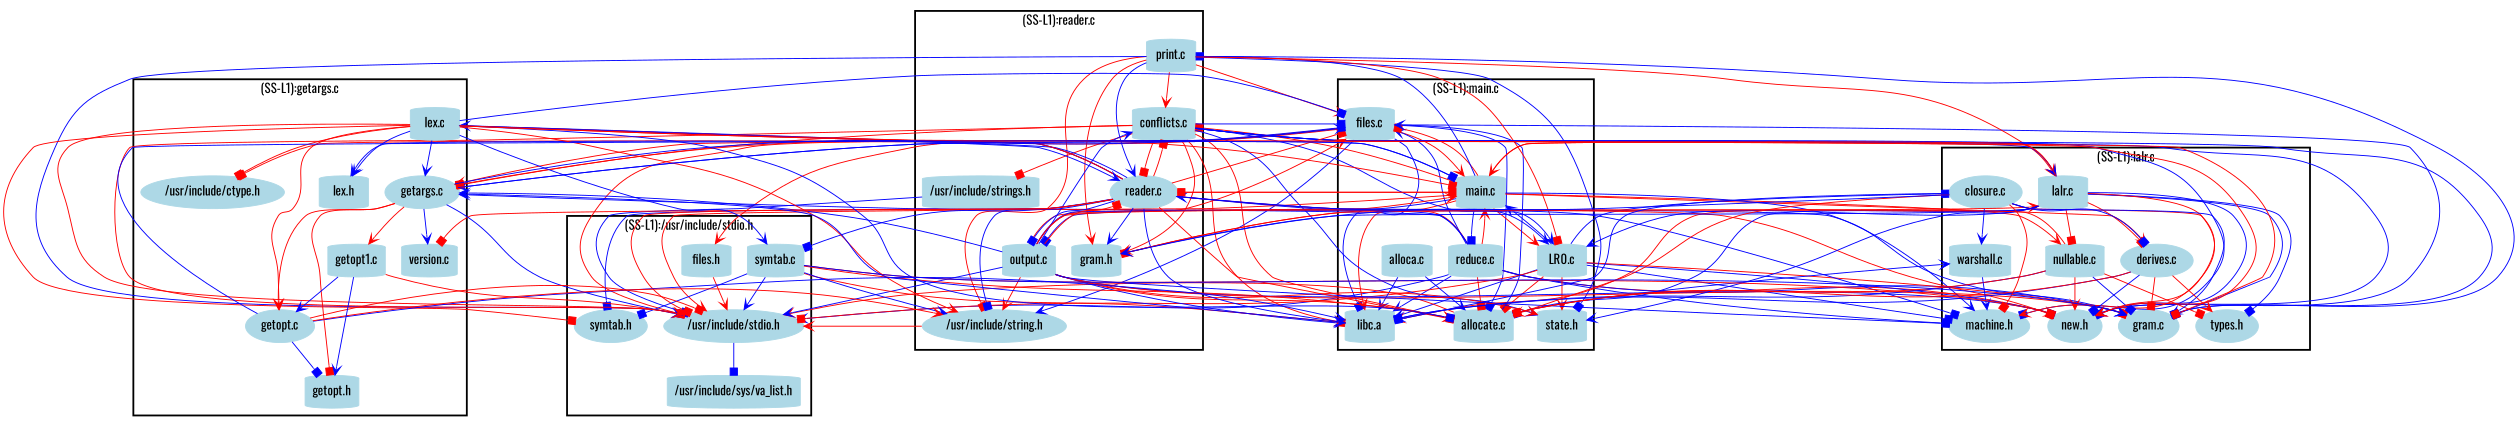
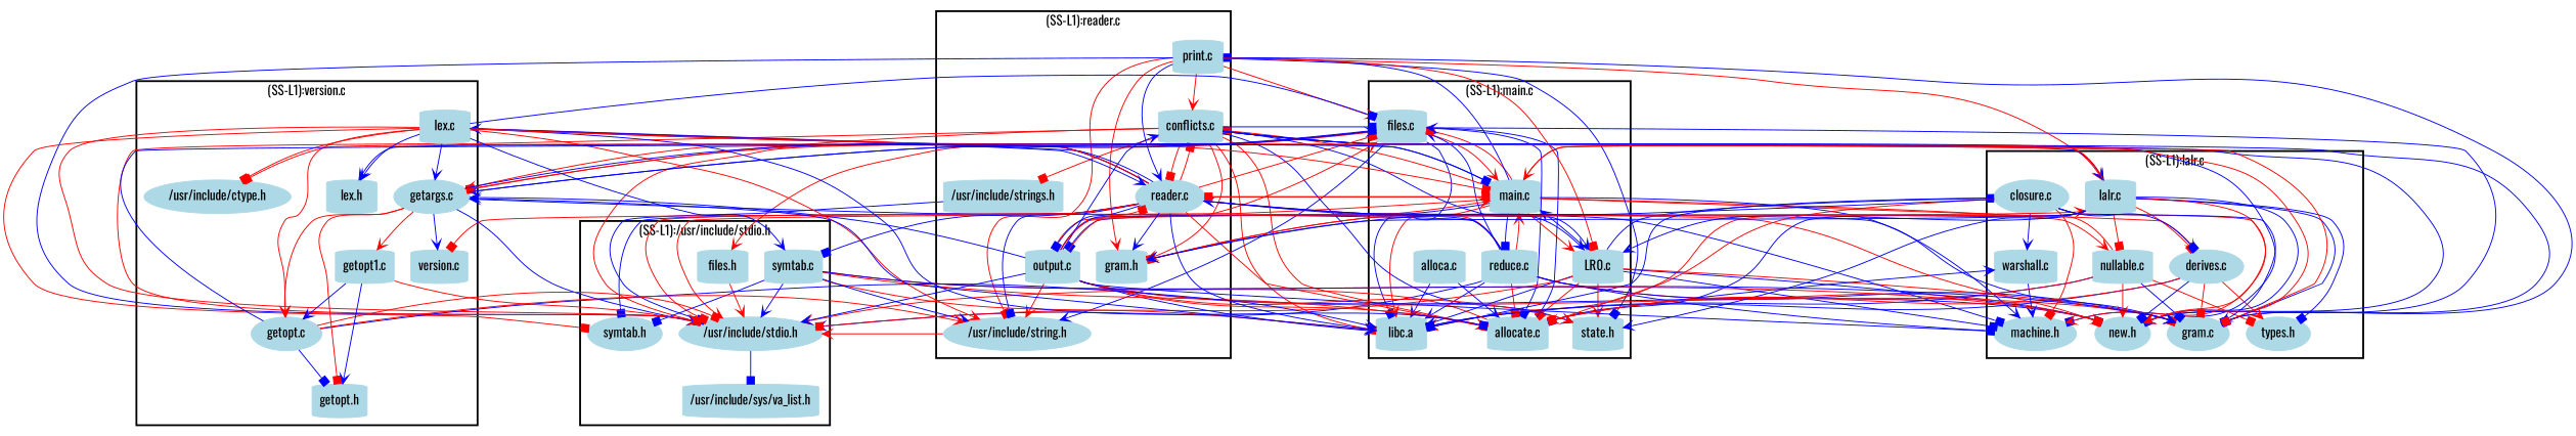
  digraph {
    fontname=Oswald
    node [color=lightblue fontcolor=black fontname=Oswald shape=cylinder style=filled]
    edge [arrowhead=vee color=blue font=6 fontname=Oswald]
    n1 [label="files.c"]
    n2 [label="libc.a"]
    n3 [label="reduce.c"]
    n4 [label="main.c"]
    n5 [label="state.h"]
    n6 [label="LR0.c"]
    n7 [label="alloca.c"]
    n8 [label="allocate.c"]
    n9 [label="gram.h"]
    n10 [label="print.c"]
    n11 [label="/usr/include/strings.h"]
    n12 [label="conflicts.c"]
    n13 [label="/usr/include/string.h" shape=ellipse]
    n14 [label="output.c"]
    n15 [label="reader.c" shape=ellipse]
    n16 [label="new.h" shape=ellipse]
    n17 [label="gram.c" shape=ellipse]
    n18 [label="lalr.c"]
    n19 [label="nullable.c"]
    n20 [label="derives.c" shape=ellipse]
    n21 [label="types.h" shape=ellipse]
    n22 [label="warshall.c"]
    n23 [label="closure.c" shape=ellipse]
    n24 [label="machine.h" shape=ellipse]
    n25 [label="symtab.c"]
    n26 [label="symtab.h" shape=ellipse]
    n27 [label="/usr/include/stdio.h" shape=ellipse]
    n28 [label="/usr/include/sys/va_list.h"]
    n29 [label="files.h"]
    n30 [label="/usr/include/ctype.h" shape=ellipse]
    n31 [label="lex.c"]
    n32 [label="lex.h"]
    n33 [label="version.c"]
    n34 [label="getargs.c" shape=ellipse]
    n35 [label="getopt.h"]
    n36 [label="getopt.c" shape=ellipse]
    n37 [label="getopt1.c"]
    subgraph cluster_1 {
      color=black
      label="(SS-L1):main.c"
      style=bold
      n1
      n2
      n3
      n4
      n5
      n6
      n7
      n8
    }
    subgraph cluster_2 {
      color=black
      label="(SS-L1):reader.c"
      style=bold
      n9
      n10
      n11
      n12
      n13
      n14
      n15
    }
    subgraph cluster_3 {
      color=black
      label="(SS-L1):lalr.c"
      style=bold
      n16
      n17
      n18
      n19
      n20
      n21
      n22
      n23
      n24
    }
    subgraph cluster_4 {
      color=black
      label="(SS-L1):/usr/include/stdio.h"
      style=bold
      n25
      n26
      n27
      n28
      n29
    }
    subgraph cluster_5 {
      color=black
-     label="(SS-L1):getargs.c"
+     label="(SS-L1):version.c"
      style=bold
      n30
      n31
      n32
      n33
      n34
      n35
      n36
      n37
    }
    n1 -> n2 [arrowhead=box]
    n1 -> n4 [color=red]
    n1 -> n8 [arrowhead=box]
    n1 -> n13
    n1 -> n16
    n1 -> n27 [color=red]
    n1 -> n29 [color=red]
    n1 -> n34 [arrowhead=box color=red]
    n3 -> n1
    n3 -> n2
    n3 -> n4 [color=red]
    n3 -> n8 [arrowhead=box color=red]
    n3 -> n9 [arrowhead=box color=red]
    n3 -> n15
    n3 -> n16 [color=red]
    n3 -> n17
    n3 -> n24 [arrowhead=box]
    n3 -> n27
    n3 -> n34
    n4 -> n1 [arrowhead=box color=red]
    n4 -> n2 [color=red]
    n4 -> n3 [arrowhead=box]
    n4 -> n6 [color=red]
    n4 -> n10 [arrowhead=box]
    n4 -> n12 [arrowhead=box color=red]
    n4 -> n14 [arrowhead=box]
    n4 -> n15 [arrowhead=box color=red]
    n4 -> n18 [color=red]
    n4 -> n19 [color=red]
    n4 -> n20 [color=red]
    n4 -> n24
    n4 -> n27 [color=red]
    n4 -> n34
    n6 -> n2
    n6 -> n4
    n6 -> n5 [color=red]
    n6 -> n8 [arrowhead=box color=red]
    n6 -> n16 [arrowhead=box]
    n6 -> n17 [arrowhead=box color=red]
    n6 -> n23 [arrowhead=box]
    n6 -> n24 [arrowhead=box]
    n6 -> n27 [arrowhead=box color=red]
    n7 -> n2
    n7 -> n8
    n8 -> n1
    n8 -> n22
    n8 -> n27 [color=red]
    n10 -> n1 [color=red]
    n10 -> n5 [arrowhead=box]
    n10 -> n6 [arrowhead=box color=red]
    n10 -> n9 [color=red]
    n10 -> n12 [color=red]
    n10 -> n13 [arrowhead=box color=red]
    n10 -> n15
    n10 -> n17 [arrowhead=box]
    n10 -> n18 [color=red]
    n10 -> n27 [arrowhead=box]
    n11 -> n27 [arrowhead=box]
    n12 -> n1 [arrowhead=box]
    n12 -> n2 [color=red]
    n12 -> n5
    n12 -> n6
    n12 -> n8 [arrowhead=box color=red]
    n12 -> n9 [color=red]
    n12 -> n11 [arrowhead=box color=red]
    n12 -> n15 [arrowhead=box color=red]
    n12 -> n16
    n12 -> n17 [arrowhead=box]
    n12 -> n18
    n12 -> n24 [arrowhead=box]
    n12 -> n27 [arrowhead=box color=red]
    n12 -> n34 [arrowhead=box color=red]
    n13 -> n27 [color=red]
    n14 -> n1 [color=red]
    n14 -> n2
    n14 -> n4 [color=red]
    n14 -> n5 [color=red]
    n14 -> n6
    n14 -> n8 [color=red]
    n14 -> n12
    n14 -> n13 [color=red]
    n14 -> n15 [arrowhead=box color=red]
    n14 -> n16 [arrowhead=box]
    n14 -> n17 [arrowhead=box color=red]
    n14 -> n18 [color=red]
    n14 -> n24 [arrowhead=box]
    n14 -> n27
    n14 -> n34
    n15 -> n1 [arrowhead=box color=red]
    n15 -> n2
    n15 -> n4 [arrowhead=box color=red]
    n15 -> n8 [arrowhead=box color=red]
    n15 -> n9
    n15 -> n12 [arrowhead=box color=red]
    n15 -> n13 [arrowhead=box]
    n15 -> n14 [arrowhead=box]
    n15 -> n16 [arrowhead=box color=red]
    n15 -> n17
    n15 -> n24 [arrowhead=box]
    n15 -> n25 [arrowhead=box]
    n15 -> n26 [arrowhead=box]
    n15 -> n27 [arrowhead=box color=red]
    n15 -> n30 [arrowhead=box color=red]
    n15 -> n31
    n15 -> n32
    n15 -> n33 [arrowhead=box color=red]
    n15 -> n34 [color=red]
    n18 -> n2 [color=red]
    n18 -> n4 [color=red]
    n18 -> n5
    n18 -> n6
    n18 -> n8 [arrowhead=box]
    n18 -> n9
    n18 -> n16 [arrowhead=box]
    n18 -> n17 [arrowhead=box]
    n18 -> n19 [arrowhead=box color=red]
    n18 -> n20 [arrowhead=box color=red]
    n18 -> n21 [arrowhead=box]
    n18 -> n24 [color=red]
    n19 -> n2 [arrowhead=box]
    n19 -> n8 [arrowhead=box color=red]
    n19 -> n9 [color=red]
    n19 -> n16 [color=red]
    n19 -> n17 [arrowhead=box]
    n19 -> n21 [arrowhead=box color=red]
    n20 -> n2
    n20 -> n8 [arrowhead=box color=red]
    n20 -> n16 [arrowhead=box]
    n20 -> n17 [arrowhead=box color=red]
    n20 -> n21 [color=red]
    n22 -> n24
    n23 -> n2 [arrowhead=box]
    n23 -> n8 [color=red]
    n23 -> n9
    n23 -> n16 [color=red]
    n23 -> n17
    n23 -> n20 [arrowhead=box]
    n23 -> n22
    n23 -> n24 [arrowhead=box color=red]
    n25 -> n2 [arrowhead=box color=red]
    n25 -> n8 [color=red]
    n25 -> n13
    n25 -> n16 [arrowhead=box color=red]
    n25 -> n17
    n25 -> n26 [arrowhead=box]
    n25 -> n27
    n27 -> n28 [arrowhead=box]
    n29 -> n27 [color=red]
    n31 -> n1 [arrowhead=box]
    n31 -> n4 [arrowhead=box color=red]
    n31 -> n8 [arrowhead=box]
    n31 -> n13 [color=red]
    n31 -> n15
    n31 -> n16 [color=red]
    n31 -> n17 [arrowhead=box color=red]
    n31 -> n25
    n31 -> n26 [arrowhead=box color=red]
    n31 -> n27 [arrowhead=box color=red]
    n31 -> n30 [arrowhead=box color=red]
    n31 -> n32
    n31 -> n34
    n31 -> n36 [color=red]
    n34 -> n1 [arrowhead=box]
    n34 -> n2
    n34 -> n4 [arrowhead=box]
    n34 -> n27
    n34 -> n33
    n34 -> n35 [arrowhead=box color=red]
    n34 -> n36 [color=red]
    n34 -> n37 [color=red]
    n36 -> n1
    n36 -> n2
    n36 -> n13 [color=red]
    n36 -> n27 [arrowhead=box color=red]
    n36 -> n35 [arrowhead=box]
    n37 -> n27 [color=red]
    n37 -> n35
    n37 -> n36
  }
